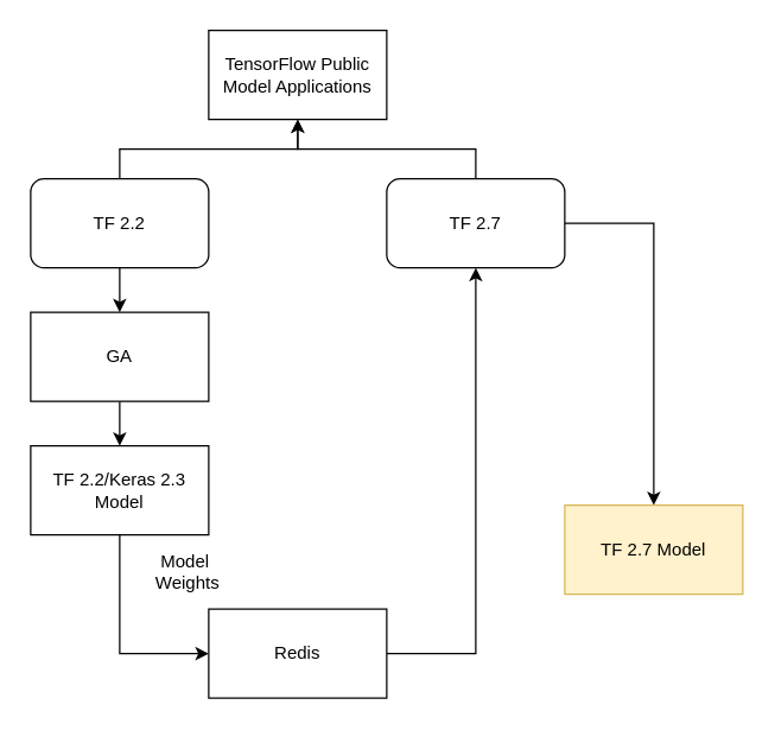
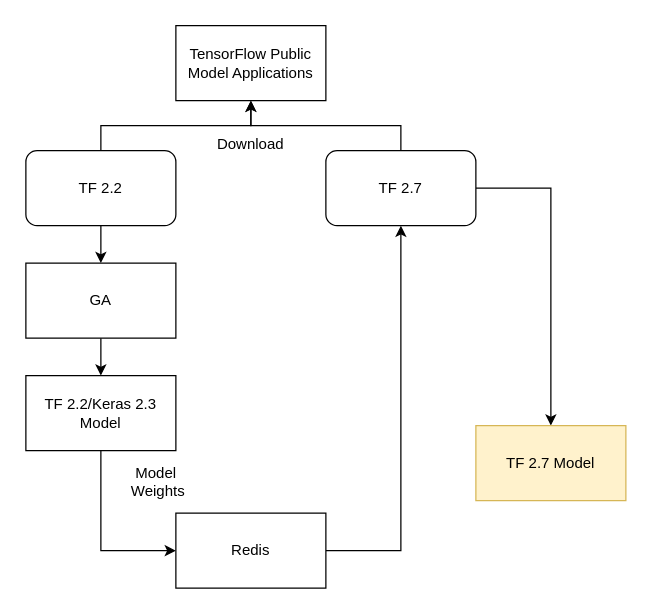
  <mxCell id="0" />
  <mxCell id="1" parent="0" />
  <mxCell id="2" value="TensorFlow Public Model Applications" style="rounded=0;whiteSpace=wrap;html=1;" vertex="1" parent="1"><mxGeometry x="140" y="20" width="120" height="60" as="geometry" /></mxCell>
  <mxCell id="3" style="edgeStyle=orthogonalEdgeStyle;rounded=0;orthogonalLoop=1;jettySize=auto;html=1;exitX=0.5;exitY=0;exitDx=0;exitDy=0;entryX=0.5;entryY=1;entryDx=0;entryDy=0;" edge="1" parent="1" source="5" target="2"><mxGeometry relative="1" as="geometry" /></mxCell>
  <mxCell id="4" style="edgeStyle=orthogonalEdgeStyle;rounded=0;orthogonalLoop=1;jettySize=auto;html=1;entryX=0.5;entryY=0;entryDx=0;entryDy=0;" edge="1" parent="1" source="5" target="11"><mxGeometry relative="1" as="geometry" /></mxCell>
  <mxCell id="5" value="TF 2.2" style="rounded=1;whiteSpace=wrap;html=1;" vertex="1" parent="1"><mxGeometry x="20" y="120" width="120" height="60" as="geometry" /></mxCell>
  <mxCell id="6" style="edgeStyle=orthogonalEdgeStyle;rounded=0;orthogonalLoop=1;jettySize=auto;html=1;exitX=0.5;exitY=0;exitDx=0;exitDy=0;entryX=0.5;entryY=1;entryDx=0;entryDy=0;" edge="1" parent="1" source="8" target="2"><mxGeometry relative="1" as="geometry" /></mxCell>
  <mxCell id="7" style="edgeStyle=orthogonalEdgeStyle;rounded=0;orthogonalLoop=1;jettySize=auto;html=1;" edge="1" parent="1" source="8" target="17"><mxGeometry relative="1" as="geometry"><Array as="points"><mxPoint x="440" y="150" /></Array></mxGeometry></mxCell>
  <mxCell id="8" value="TF 2.7" style="rounded=1;whiteSpace=wrap;html=1;" vertex="1" parent="1"><mxGeometry x="260" y="120" width="120" height="60" as="geometry" /></mxCell>
+ <mxCell id="9" value="Download" style="text;html=1;strokeColor=none;fillColor=none;align=center;verticalAlign=middle;whiteSpace=wrap;rounded=0;" vertex="1" parent="1"><mxGeometry x="170" y="100" width="60" height="30" as="geometry" /></mxCell>
  <mxCell id="10" value="" style="edgeStyle=orthogonalEdgeStyle;rounded=0;orthogonalLoop=1;jettySize=auto;html=1;" edge="1" parent="1" source="11" target="13"><mxGeometry relative="1" as="geometry" /></mxCell>
  <mxCell id="11" value="GA" style="rounded=0;whiteSpace=wrap;html=1;" vertex="1" parent="1"><mxGeometry x="20" y="210" width="120" height="60" as="geometry" /></mxCell>
  <mxCell id="12" style="edgeStyle=orthogonalEdgeStyle;rounded=0;orthogonalLoop=1;jettySize=auto;html=1;entryX=0;entryY=0.5;entryDx=0;entryDy=0;" edge="1" parent="1" source="13" target="15"><mxGeometry relative="1" as="geometry" /></mxCell>
  <mxCell id="13" value="TF 2.2/Keras 2.3 Model" style="rounded=0;whiteSpace=wrap;html=1;" vertex="1" parent="1"><mxGeometry x="20" y="300" width="120" height="60" as="geometry" /></mxCell>
  <mxCell id="14" style="edgeStyle=orthogonalEdgeStyle;rounded=0;orthogonalLoop=1;jettySize=auto;html=1;entryX=0.5;entryY=1;entryDx=0;entryDy=0;" edge="1" parent="1" source="15" target="8"><mxGeometry relative="1" as="geometry"><Array as="points"><mxPoint x="320" y="440" /></Array></mxGeometry></mxCell>
  <mxCell id="15" value="Redis" style="rounded=0;whiteSpace=wrap;html=1;" vertex="1" parent="1"><mxGeometry x="140" y="410" width="120" height="60" as="geometry" /></mxCell>
  <mxCell id="16" value="Model&amp;nbsp;&lt;br&gt;Weights" style="text;html=1;strokeColor=none;fillColor=none;align=center;verticalAlign=middle;whiteSpace=wrap;rounded=0;" vertex="1" parent="1"><mxGeometry x="96" y="370" width="60" height="30" as="geometry" /></mxCell>
  <mxCell id="17" value="TF 2.7 Model" style="rounded=0;whiteSpace=wrap;html=1;fillColor=#fff2cc;strokeColor=#d6b656;" vertex="1" parent="1"><mxGeometry x="380" y="340" width="120" height="60" as="geometry" /></mxCell>
